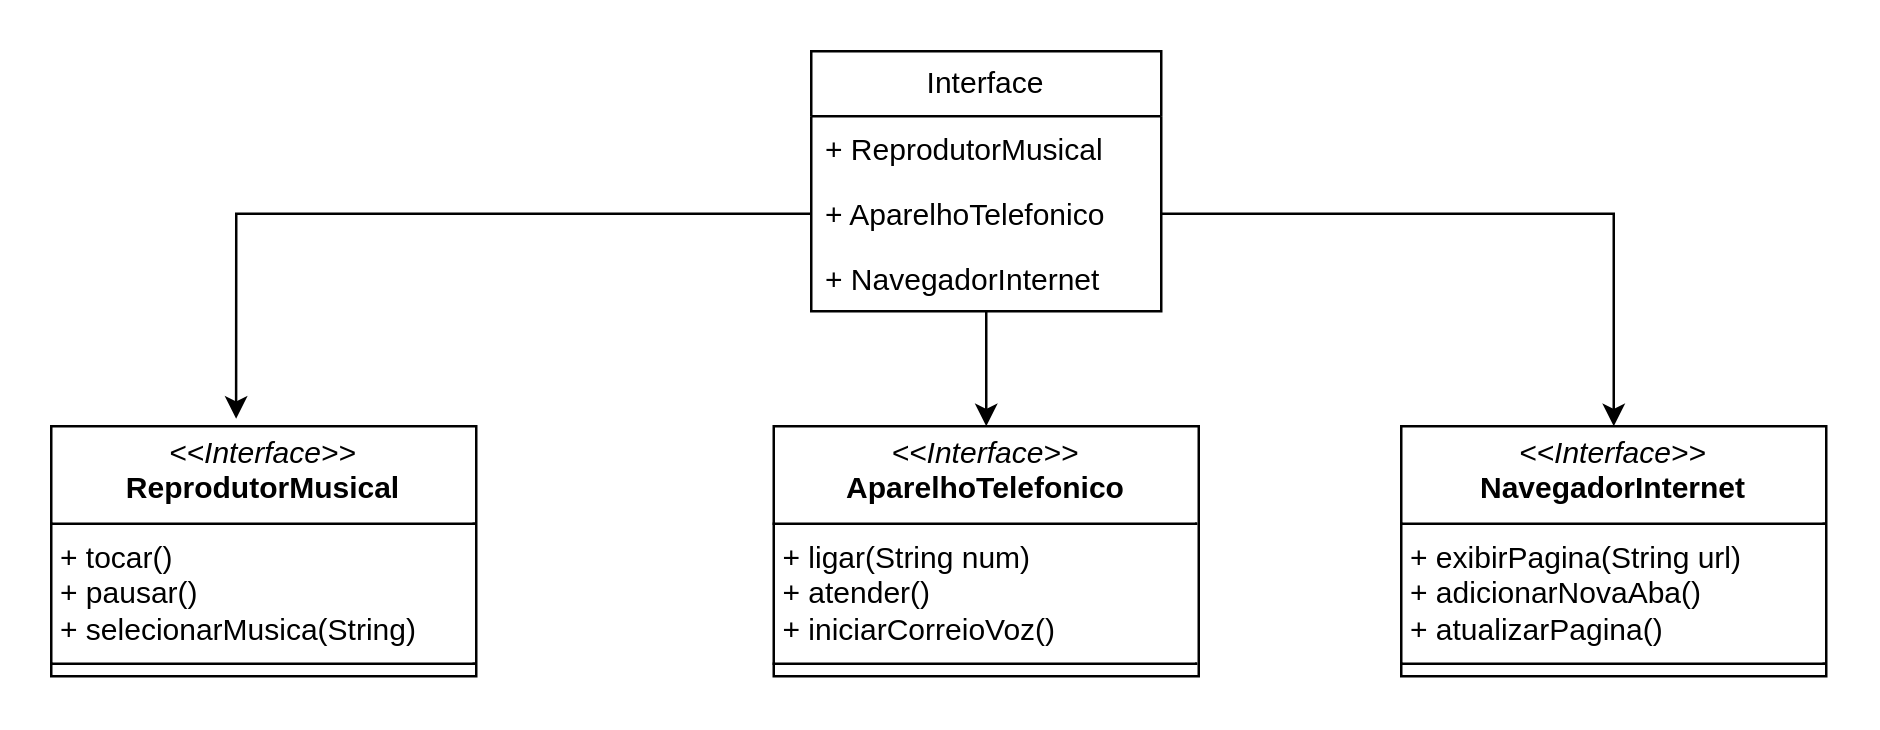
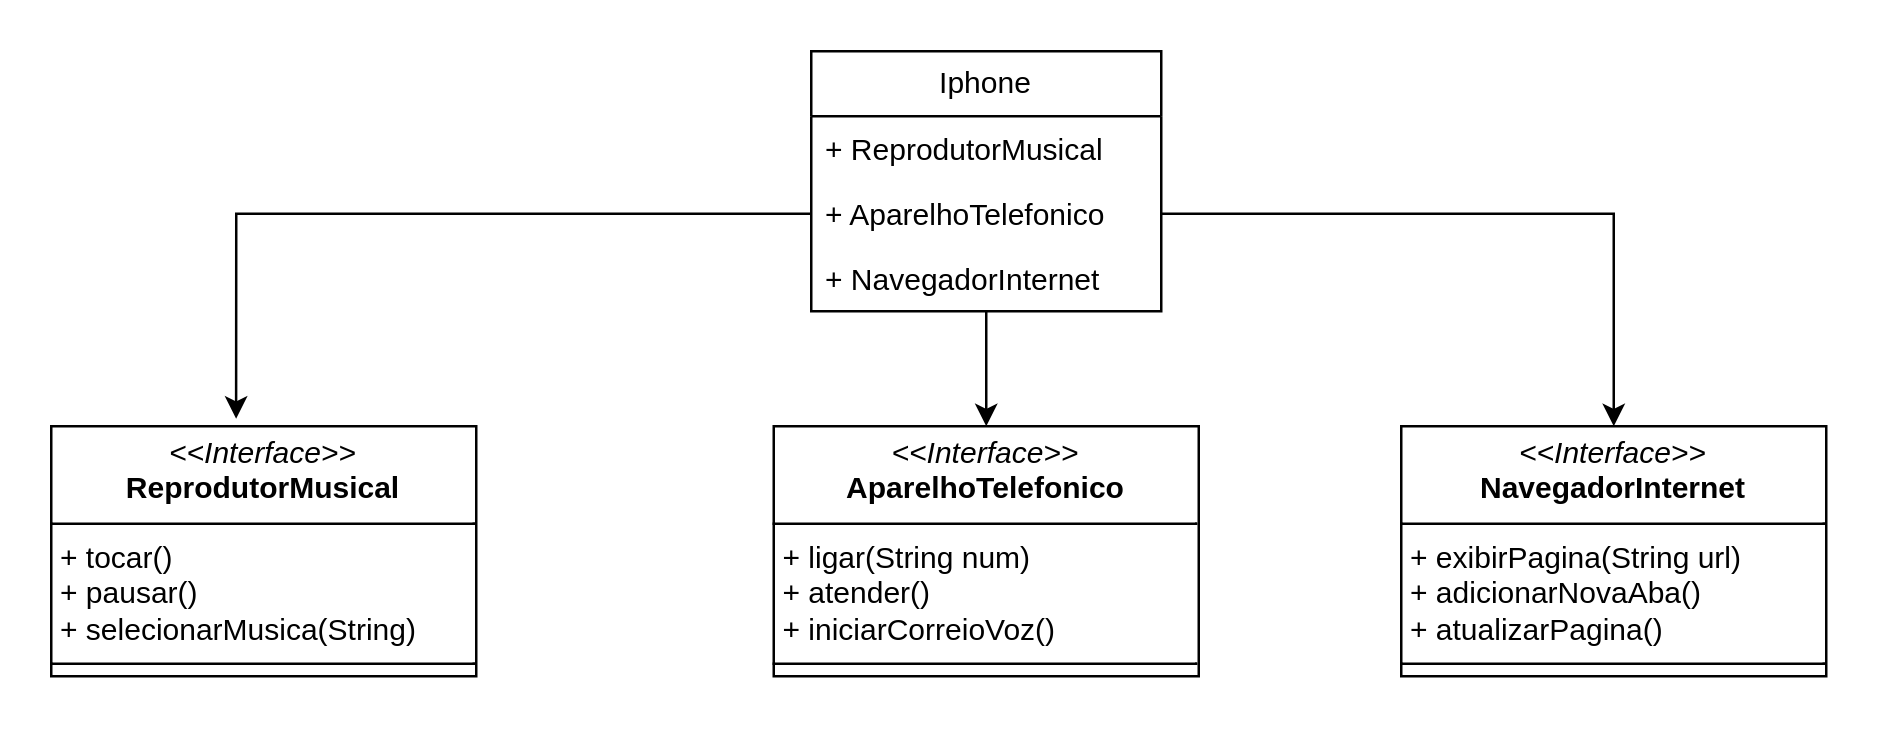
  <mxCell id="0" />
  <mxCell id="1" parent="0" />
  <mxCell id="2" value="" style="edgeStyle=orthogonalEdgeStyle;rounded=0;orthogonalLoop=1;jettySize=auto;html=1;" edge="1" parent="1" source="3" target="9"><mxGeometry relative="1" as="geometry" /></mxCell>
- <mxCell id="3" value="Interface" style="swimlane;fontStyle=0;childLayout=stackLayout;horizontal=1;startSize=26;fillColor=none;horizontalStack=0;resizeParent=1;resizeParentMax=0;resizeLast=0;collapsible=1;marginBottom=0;whiteSpace=wrap;html=1;" vertex="1" parent="1"><mxGeometry x="324" y="20" width="140" height="104" as="geometry" /></mxCell>
+ <mxCell id="3" value="Iphone" style="swimlane;fontStyle=0;childLayout=stackLayout;horizontal=1;startSize=26;fillColor=none;horizontalStack=0;resizeParent=1;resizeParentMax=0;resizeLast=0;collapsible=1;marginBottom=0;whiteSpace=wrap;html=1;" vertex="1" parent="1"><mxGeometry x="324" y="20" width="140" height="104" as="geometry" /></mxCell>
  <mxCell id="4" value="+ ReprodutorMusical" style="text;strokeColor=none;fillColor=none;align=left;verticalAlign=top;spacingLeft=4;spacingRight=4;overflow=hidden;rotatable=0;points=[[0,0.5],[1,0.5]];portConstraint=eastwest;whiteSpace=wrap;html=1;" vertex="1" parent="3"><mxGeometry y="26" width="140" height="26" as="geometry" /></mxCell>
  <mxCell id="5" value="+ AparelhoTelefonico" style="text;strokeColor=none;fillColor=none;align=left;verticalAlign=top;spacingLeft=4;spacingRight=4;overflow=hidden;rotatable=0;points=[[0,0.5],[1,0.5]];portConstraint=eastwest;whiteSpace=wrap;html=1;" vertex="1" parent="3"><mxGeometry y="52" width="140" height="26" as="geometry" /></mxCell>
  <mxCell id="6" value="+ NavegadorInternet" style="text;strokeColor=none;fillColor=none;align=left;verticalAlign=top;spacingLeft=4;spacingRight=4;overflow=hidden;rotatable=0;points=[[0,0.5],[1,0.5]];portConstraint=eastwest;whiteSpace=wrap;html=1;" vertex="1" parent="3"><mxGeometry y="78" width="140" height="26" as="geometry" /></mxCell>
  <mxCell id="7" value="&lt;p style=&quot;margin:0px;margin-top:4px;text-align:center;&quot;&gt;&lt;i&gt;&amp;lt;&amp;lt;Interface&amp;gt;&amp;gt;&lt;/i&gt;&lt;br&gt;&lt;b&gt;ReprodutorMusical&lt;/b&gt;&lt;/p&gt;&lt;hr size=&quot;1&quot; style=&quot;border-style:solid;&quot;&gt;&lt;p style=&quot;margin:0px;margin-left:4px;&quot;&gt;+ tocar()&lt;/p&gt;&lt;p style=&quot;margin:0px;margin-left:4px;&quot;&gt;+ pausar()&lt;/p&gt;&lt;p style=&quot;margin:0px;margin-left:4px;&quot;&gt;+ selecionarMusica(String)&lt;/p&gt;&lt;hr size=&quot;1&quot; style=&quot;border-style:solid;&quot;&gt;&lt;p style=&quot;margin:0px;margin-left:4px;&quot;&gt;&amp;nbsp;&lt;br&gt;&lt;br&gt;&lt;/p&gt;" style="verticalAlign=top;align=left;overflow=fill;html=1;whiteSpace=wrap;" vertex="1" parent="1"><mxGeometry x="20" y="170" width="170" height="100" as="geometry" /></mxCell>
  <mxCell id="8" style="edgeStyle=orthogonalEdgeStyle;rounded=0;orthogonalLoop=1;jettySize=auto;html=1;entryX=0.435;entryY=-0.03;entryDx=0;entryDy=0;entryPerimeter=0;" edge="1" parent="1" source="5" target="7"><mxGeometry relative="1" as="geometry" /></mxCell>
  <mxCell id="9" value="&lt;p style=&quot;margin:0px;margin-top:4px;text-align:center;&quot;&gt;&lt;i&gt;&amp;lt;&amp;lt;Interface&amp;gt;&amp;gt;&lt;/i&gt;&lt;br&gt;&lt;b&gt;AparelhoTelefonico&lt;/b&gt;&lt;/p&gt;&lt;hr size=&quot;1&quot; style=&quot;border-style:solid;&quot;&gt;&lt;p style=&quot;margin:0px;margin-left:4px;&quot;&gt;+ ligar(String num)&lt;/p&gt;&lt;p style=&quot;margin:0px;margin-left:4px;&quot;&gt;+ atender()&lt;/p&gt;&lt;p style=&quot;margin:0px;margin-left:4px;&quot;&gt;+ iniciarCorreioVoz()&lt;/p&gt;&lt;hr size=&quot;1&quot; style=&quot;border-style:solid;&quot;&gt;&lt;p style=&quot;margin:0px;margin-left:4px;&quot;&gt;&amp;nbsp;&lt;br&gt;&lt;br&gt;&lt;/p&gt;" style="verticalAlign=top;align=left;overflow=fill;html=1;whiteSpace=wrap;" vertex="1" parent="1"><mxGeometry x="309" y="170" width="170" height="100" as="geometry" /></mxCell>
  <mxCell id="10" value="&lt;p style=&quot;margin:0px;margin-top:4px;text-align:center;&quot;&gt;&lt;i&gt;&amp;lt;&amp;lt;Interface&amp;gt;&amp;gt;&lt;/i&gt;&lt;br&gt;&lt;b&gt;NavegadorInternet&lt;/b&gt;&lt;/p&gt;&lt;hr size=&quot;1&quot; style=&quot;border-style:solid;&quot;&gt;&lt;p style=&quot;margin:0px;margin-left:4px;&quot;&gt;+ exibirPagina(String url)&lt;/p&gt;&lt;p style=&quot;margin:0px;margin-left:4px;&quot;&gt;+ adicionarNovaAba()&lt;/p&gt;&lt;p style=&quot;margin:0px;margin-left:4px;&quot;&gt;+ atualizarPagina()&lt;/p&gt;&lt;hr size=&quot;1&quot; style=&quot;border-style:solid;&quot;&gt;&lt;p style=&quot;margin:0px;margin-left:4px;&quot;&gt;&amp;nbsp;&lt;br&gt;&lt;br&gt;&lt;/p&gt;" style="verticalAlign=top;align=left;overflow=fill;html=1;whiteSpace=wrap;" vertex="1" parent="1"><mxGeometry x="560" y="170" width="170" height="100" as="geometry" /></mxCell>
  <mxCell id="11" style="edgeStyle=orthogonalEdgeStyle;rounded=0;orthogonalLoop=1;jettySize=auto;html=1;entryX=0.5;entryY=0;entryDx=0;entryDy=0;" edge="1" parent="1" source="5" target="10"><mxGeometry relative="1" as="geometry" /></mxCell>
